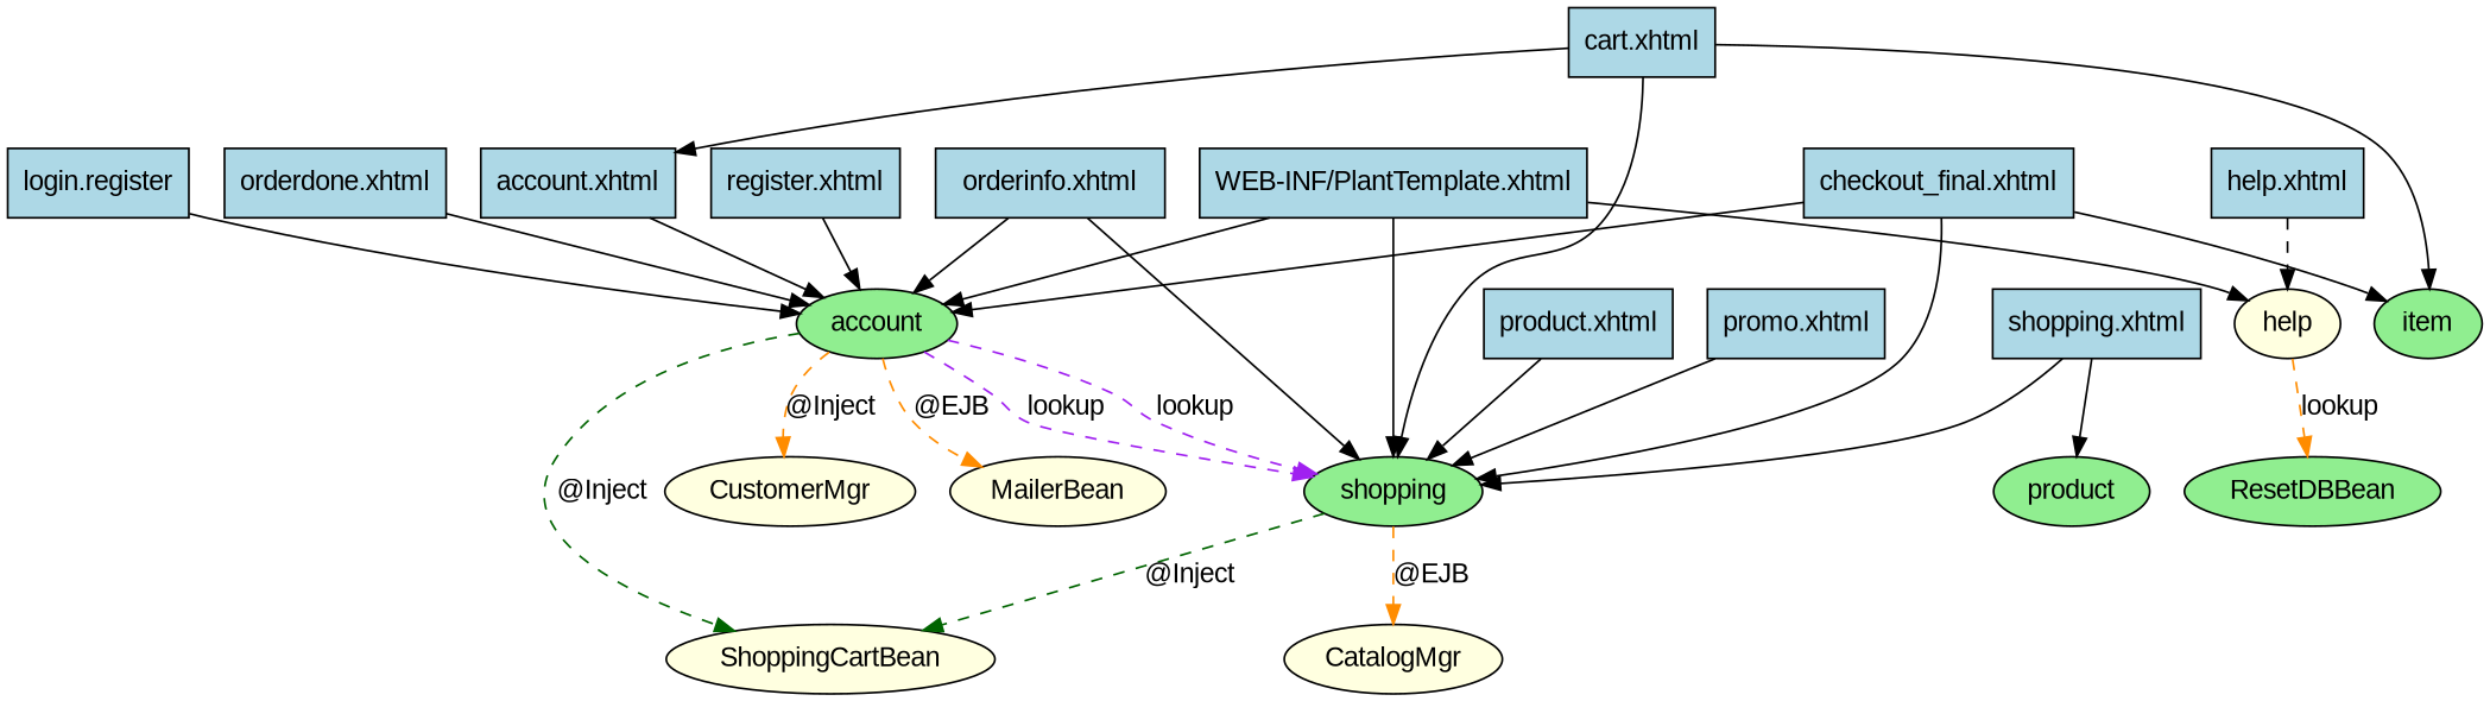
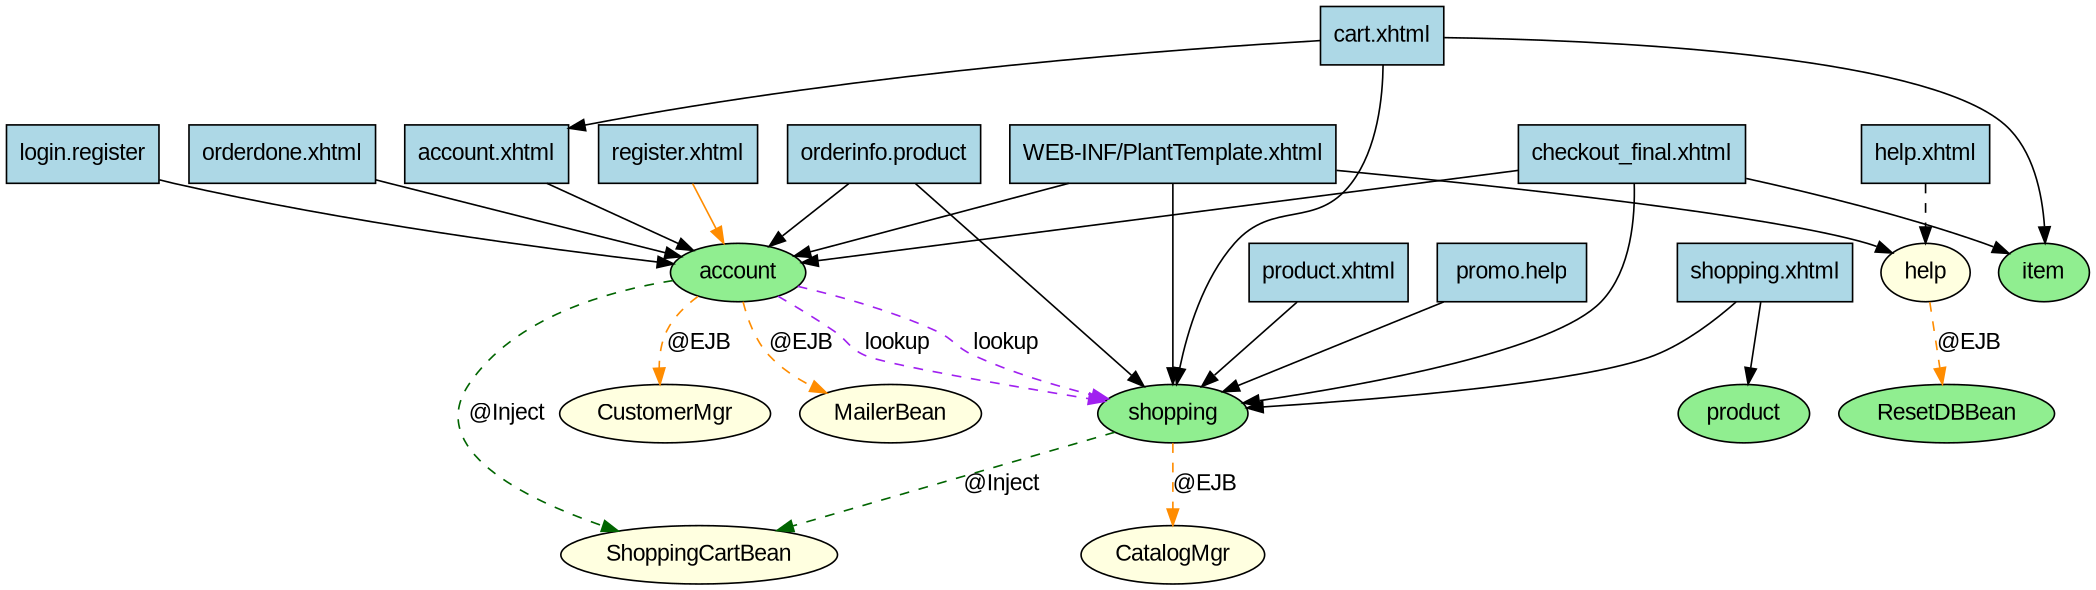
  digraph {
    rankdir=TB
    node [fillcolor=lightblue fontname=Arial shape=box style=filled]
    edge [fontname=Arial]
    account [fillcolor=lightgreen shape=oval]
    "WEB-INF/PlantTemplate.xhtml"
    help [fillcolor=lightyellow shape=oval]
    shopping [fillcolor=lightgreen shape=oval]
    CustomerMgr [fillcolor=lightyellow shape=oval]
    MailerBean [fillcolor=lightyellow shape=oval]
    ShoppingCartBean [fillcolor=lightyellow shape=oval]
    ResetDBBean [fillcolor=lightgreen shape=oval]
    CatalogMgr [fillcolor=lightyellow shape=oval]
    "account.xhtml"
    "cart.xhtml"
    item [fillcolor=lightgreen shape=oval]
    "checkout_final.xhtml"
    "help.xhtml"
    n15 [label="login.register"]
    "orderdone.xhtml"
-   "orderinfo.xhtml"
+   "orderinfo.xhtml" [label="orderinfo.product"]
    "product.xhtml"
-   "promo.xhtml"
+   "promo.xhtml" [label="promo.help"]
    "register.xhtml"
    "shopping.xhtml"
    product [fillcolor=lightgreen shape=oval]
    account -> shopping [color=purple label=lookup style=dashed]
    account -> shopping [color=purple label=lookup style=dashed]
-   account -> CustomerMgr [color=darkorange label="@Inject" style=dashed]
+   account -> CustomerMgr [color=darkorange label="@EJB" style=dashed]
    account -> MailerBean [color=darkorange label="@EJB" style=dashed]
    account -> ShoppingCartBean [color=darkgreen label="@Inject" style=dashed]
    "WEB-INF/PlantTemplate.xhtml" -> account
    "WEB-INF/PlantTemplate.xhtml" -> help
    "WEB-INF/PlantTemplate.xhtml" -> shopping
-   help -> ResetDBBean [color=darkorange label=lookup style=dashed]
+   help -> ResetDBBean [color=darkorange label="@EJB" style=dashed]
    shopping -> ShoppingCartBean [color=darkgreen label="@Inject" style=dashed]
    shopping -> CatalogMgr [color=darkorange label="@EJB" style=dashed]
    "account.xhtml" -> account
    "cart.xhtml" -> shopping
    "cart.xhtml" -> "account.xhtml"
    "cart.xhtml" -> item
    "checkout_final.xhtml" -> account
    "checkout_final.xhtml" -> shopping
    "checkout_final.xhtml" -> item
    "help.xhtml" -> help [style=dashed]
    n15 -> account
    "orderdone.xhtml" -> account
    "orderinfo.xhtml" -> account
    "orderinfo.xhtml" -> shopping
    "product.xhtml" -> shopping
    "promo.xhtml" -> shopping
-   "register.xhtml" -> account
+   "register.xhtml" -> account [color=darkorange]
    "shopping.xhtml" -> shopping
    "shopping.xhtml" -> product
  }
